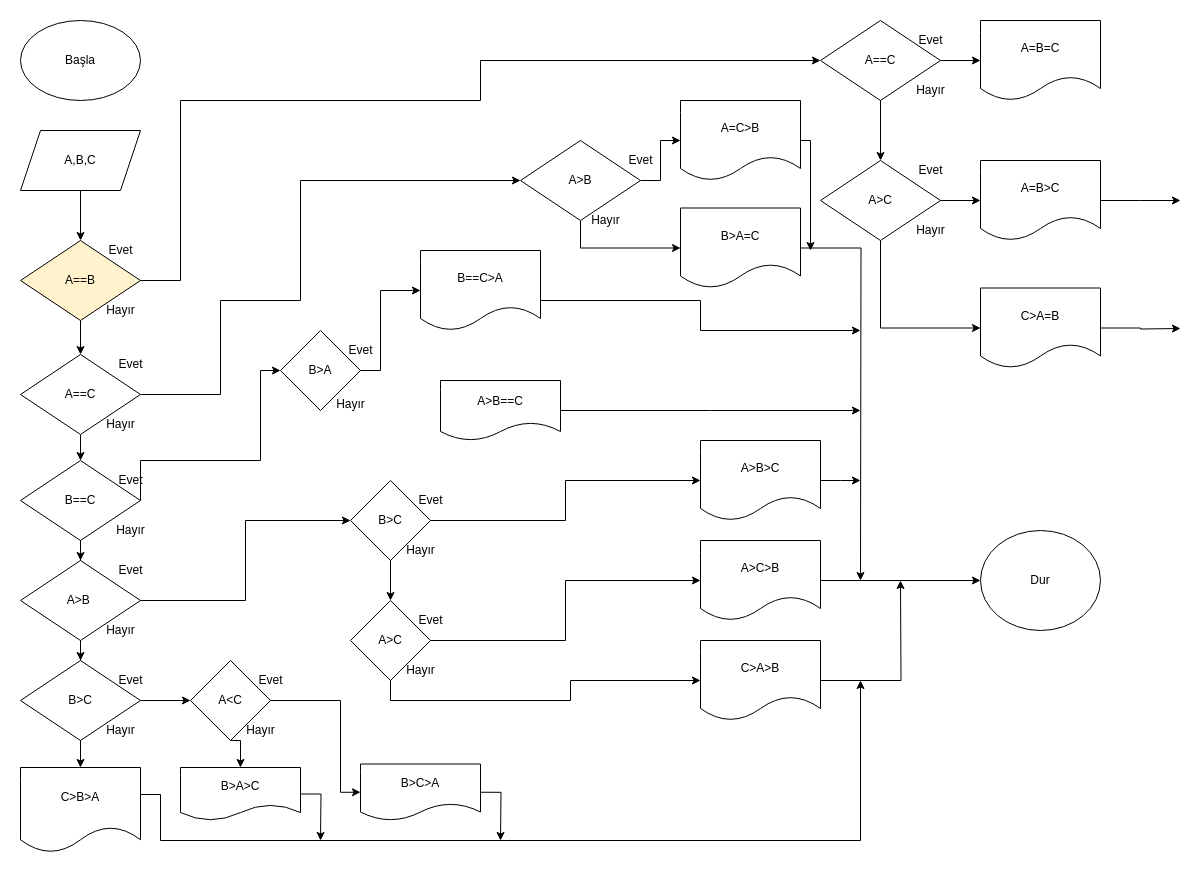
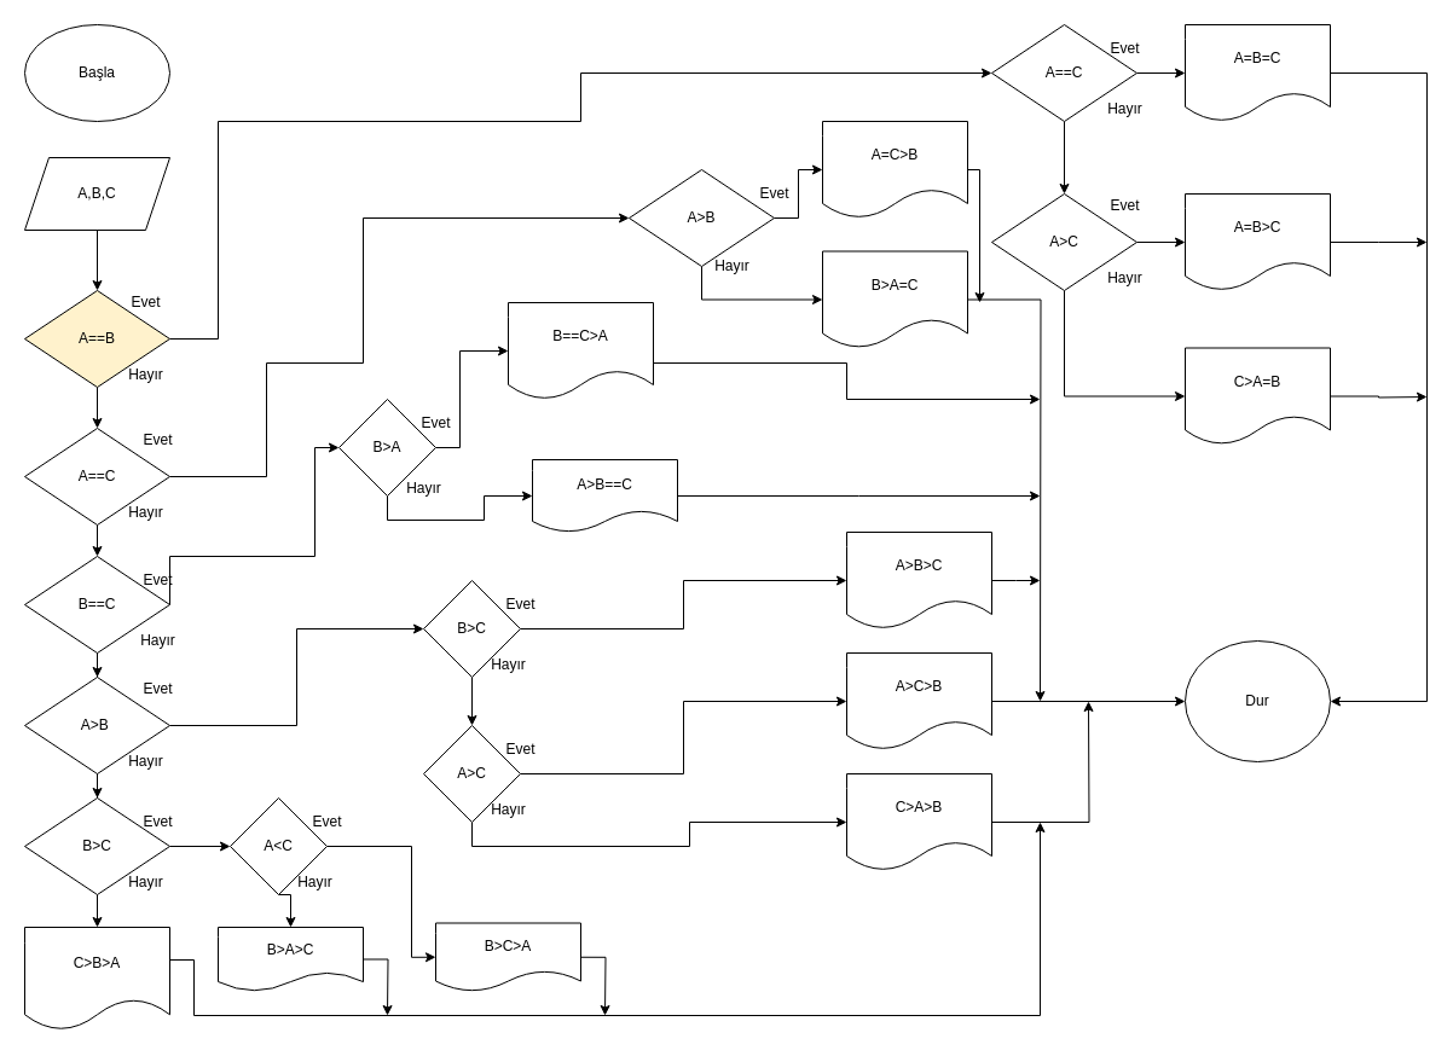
  <mxCell id="0" />
  <mxCell id="1" parent="0" />
  <mxCell id="2" value="Başla" style="ellipse;whiteSpace=wrap;html=1;" parent="1" vertex="1"><mxGeometry width="120" height="80" as="geometry" x="20" y="20" /></mxCell>
  <mxCell id="3" style="edgeStyle=orthogonalEdgeStyle;rounded=0;orthogonalLoop=1;jettySize=auto;html=1;exitX=1;exitY=0.5;exitDx=0;exitDy=0;entryX=0;entryY=0.5;entryDx=0;entryDy=0;" parent="1" source="5" target="8" edge="1"><mxGeometry relative="1" as="geometry"><Array as="points"><mxPoint x="180" y="280" /><mxPoint x="180" y="100" /><mxPoint x="480" y="100" /><mxPoint x="480" y="60" /></Array></mxGeometry></mxCell>
  <mxCell id="4" style="edgeStyle=orthogonalEdgeStyle;rounded=0;orthogonalLoop=1;jettySize=auto;html=1;exitX=0.5;exitY=1;exitDx=0;exitDy=0;entryX=0.5;entryY=0;entryDx=0;entryDy=0;" edge="1" parent="1" source="5" target="26"><mxGeometry relative="1" as="geometry" /></mxCell>
  <mxCell id="5" value="A==B" style="rhombus;whiteSpace=wrap;html=1;fillColor=#fff2cc;" parent="1" vertex="1"><mxGeometry y="240" width="120" height="80" as="geometry" x="20" /></mxCell>
  <mxCell id="6" value="" style="edgeStyle=orthogonalEdgeStyle;rounded=0;orthogonalLoop=1;jettySize=auto;html=1;" parent="1" source="8" target="10" edge="1"><mxGeometry relative="1" as="geometry" /></mxCell>
  <mxCell id="7" value="" style="edgeStyle=orthogonalEdgeStyle;rounded=0;orthogonalLoop=1;jettySize=auto;html=1;" parent="1" source="8" target="17" edge="1"><mxGeometry relative="1" as="geometry" /></mxCell>
  <mxCell id="8" value="A==C" style="rhombus;whiteSpace=wrap;html=1;" parent="1" vertex="1"><mxGeometry x="820" width="120" height="80" as="geometry" y="20" /></mxCell>
+ <mxCell id="9" style="edgeStyle=orthogonalEdgeStyle;rounded=0;orthogonalLoop=1;jettySize=auto;html=1;exitX=1;exitY=0.5;exitDx=0;exitDy=0;entryX=1;entryY=0.5;entryDx=0;entryDy=0;" edge="1" parent="1" source="10" target="91"><mxGeometry relative="1" as="geometry"><Array as="points"><mxPoint x="1180" y="60" /><mxPoint x="1180" y="580" /></Array></mxGeometry></mxCell>
  <mxCell id="10" value="A=B=C" style="shape=document;whiteSpace=wrap;html=1;boundedLbl=1;" parent="1" vertex="1"><mxGeometry x="980" width="120" height="80" as="geometry" y="20" /></mxCell>
  <mxCell id="11" value="Evet" style="text;html=1;align=center;verticalAlign=middle;resizable=0;points=[];autosize=1;strokeColor=none;fillColor=none;" parent="1" vertex="1"><mxGeometry x="100" y="240" width="40" height="20" as="geometry" /></mxCell>
  <mxCell id="12" value="Evet" style="text;html=1;align=center;verticalAlign=middle;resizable=0;points=[];autosize=1;strokeColor=none;fillColor=none;" parent="1" vertex="1"><mxGeometry x="910" y="30" width="40" height="20" as="geometry" /></mxCell>
  <mxCell id="13" value="Hayır" style="text;html=1;align=center;verticalAlign=middle;resizable=0;points=[];autosize=1;strokeColor=none;fillColor=none;" parent="1" vertex="1"><mxGeometry x="910" y="220" width="40" height="20" as="geometry" /></mxCell>
  <mxCell id="14" value="Hayır" style="text;html=1;align=center;verticalAlign=middle;resizable=0;points=[];autosize=1;strokeColor=none;fillColor=none;" parent="1" vertex="1"><mxGeometry x="100" y="300" width="40" height="20" as="geometry" /></mxCell>
  <mxCell id="15" value="" style="edgeStyle=orthogonalEdgeStyle;rounded=0;orthogonalLoop=1;jettySize=auto;html=1;" parent="1" source="17" target="21" edge="1"><mxGeometry relative="1" as="geometry" /></mxCell>
  <mxCell id="16" style="edgeStyle=orthogonalEdgeStyle;rounded=0;orthogonalLoop=1;jettySize=auto;html=1;exitX=0.5;exitY=1;exitDx=0;exitDy=0;entryX=0;entryY=0.5;entryDx=0;entryDy=0;" parent="1" source="17" target="23" edge="1"><mxGeometry relative="1" as="geometry" /></mxCell>
  <mxCell id="17" value="A&amp;gt;C" style="rhombus;whiteSpace=wrap;html=1;" parent="1" vertex="1"><mxGeometry x="820" y="160" width="120" height="80" as="geometry" /></mxCell>
  <mxCell id="18" value="Evet" style="text;html=1;align=center;verticalAlign=middle;resizable=0;points=[];autosize=1;strokeColor=none;fillColor=none;" parent="1" vertex="1"><mxGeometry x="910" y="160" width="40" height="20" as="geometry" /></mxCell>
  <mxCell id="19" value="Hayır" style="text;html=1;align=center;verticalAlign=middle;resizable=0;points=[];autosize=1;strokeColor=none;fillColor=none;" parent="1" vertex="1"><mxGeometry x="910" y="80" width="40" height="20" as="geometry" /></mxCell>
  <mxCell id="20" style="edgeStyle=orthogonalEdgeStyle;rounded=0;orthogonalLoop=1;jettySize=auto;html=1;exitX=1;exitY=0.5;exitDx=0;exitDy=0;" edge="1" parent="1" source="21"><mxGeometry relative="1" as="geometry"><mxPoint x="1180" y="200" as="targetPoint" /></mxGeometry></mxCell>
  <mxCell id="21" value="A=B&amp;gt;C" style="shape=document;whiteSpace=wrap;html=1;boundedLbl=1;" parent="1" vertex="1"><mxGeometry x="980" y="160" width="120" height="80" as="geometry" /></mxCell>
  <mxCell id="22" style="edgeStyle=orthogonalEdgeStyle;rounded=0;orthogonalLoop=1;jettySize=auto;html=1;exitX=1;exitY=0.5;exitDx=0;exitDy=0;" edge="1" parent="1" source="23"><mxGeometry relative="1" as="geometry"><mxPoint x="1180" y="328" as="targetPoint" /></mxGeometry></mxCell>
  <mxCell id="23" value="C&amp;gt;A=B" style="shape=document;whiteSpace=wrap;html=1;boundedLbl=1;" parent="1" vertex="1"><mxGeometry x="980" y="287.5" width="120" height="80" as="geometry" /></mxCell>
  <mxCell id="24" value="" style="edgeStyle=orthogonalEdgeStyle;rounded=0;orthogonalLoop=1;jettySize=auto;html=1;" edge="1" parent="1" source="26" target="40"><mxGeometry relative="1" as="geometry" /></mxCell>
  <mxCell id="25" style="edgeStyle=orthogonalEdgeStyle;rounded=0;orthogonalLoop=1;jettySize=auto;html=1;exitX=1;exitY=0.5;exitDx=0;exitDy=0;entryX=0;entryY=0.5;entryDx=0;entryDy=0;" edge="1" parent="1" source="26" target="31"><mxGeometry relative="1" as="geometry"><Array as="points"><mxPoint x="220" y="394" /><mxPoint x="220" y="300" /><mxPoint x="300" y="300" /><mxPoint x="300" y="180" /></Array></mxGeometry></mxCell>
  <mxCell id="26" value="A==C" style="rhombus;whiteSpace=wrap;html=1;" vertex="1" parent="1"><mxGeometry y="354" width="120" height="80" as="geometry" x="20" /></mxCell>
  <mxCell id="27" value="Evet" style="text;html=1;align=center;verticalAlign=middle;resizable=0;points=[];autosize=1;strokeColor=none;fillColor=none;" vertex="1" parent="1"><mxGeometry x="110" y="354" width="40" height="20" as="geometry" /></mxCell>
  <mxCell id="28" value="Hayır" style="text;html=1;align=center;verticalAlign=middle;resizable=0;points=[];autosize=1;strokeColor=none;fillColor=none;" vertex="1" parent="1"><mxGeometry x="100" y="414" width="40" height="20" as="geometry" /></mxCell>
  <mxCell id="29" value="" style="edgeStyle=orthogonalEdgeStyle;rounded=0;orthogonalLoop=1;jettySize=auto;html=1;" edge="1" parent="1" source="31" target="33"><mxGeometry relative="1" as="geometry" /></mxCell>
  <mxCell id="30" style="edgeStyle=orthogonalEdgeStyle;rounded=0;orthogonalLoop=1;jettySize=auto;html=1;exitX=0.5;exitY=1;exitDx=0;exitDy=0;entryX=0;entryY=0.5;entryDx=0;entryDy=0;" edge="1" parent="1" source="31" target="37"><mxGeometry relative="1" as="geometry" /></mxCell>
  <mxCell id="31" value="A&amp;gt;B" style="rhombus;whiteSpace=wrap;html=1;" vertex="1" parent="1"><mxGeometry x="520" y="140" width="120" height="80" as="geometry" /></mxCell>
  <mxCell id="32" style="edgeStyle=orthogonalEdgeStyle;rounded=0;orthogonalLoop=1;jettySize=auto;html=1;exitX=1;exitY=0.5;exitDx=0;exitDy=0;" edge="1" parent="1" source="33"><mxGeometry relative="1" as="geometry"><mxPoint x="810" y="250" as="targetPoint" /><Array as="points"><mxPoint x="810" y="140" /></Array></mxGeometry></mxCell>
  <mxCell id="33" value="A=C&amp;gt;B" style="shape=document;whiteSpace=wrap;html=1;boundedLbl=1;" vertex="1" parent="1"><mxGeometry x="680" y="100" width="120" height="80" as="geometry" /></mxCell>
  <mxCell id="34" value="Evet" style="text;html=1;align=center;verticalAlign=middle;resizable=0;points=[];autosize=1;strokeColor=none;fillColor=none;" vertex="1" parent="1"><mxGeometry x="620" y="150" width="40" height="20" as="geometry" /></mxCell>
  <mxCell id="35" value="Hayır" style="text;html=1;align=center;verticalAlign=middle;resizable=0;points=[];autosize=1;strokeColor=none;fillColor=none;" vertex="1" parent="1"><mxGeometry x="585" y="210" width="40" height="20" as="geometry" /></mxCell>
  <mxCell id="36" style="edgeStyle=orthogonalEdgeStyle;rounded=0;orthogonalLoop=1;jettySize=auto;html=1;exitX=1;exitY=0.5;exitDx=0;exitDy=0;" edge="1" parent="1" source="37"><mxGeometry relative="1" as="geometry"><mxPoint x="860" y="580" as="targetPoint" /></mxGeometry></mxCell>
  <mxCell id="37" value="B&amp;gt;A=C" style="shape=document;whiteSpace=wrap;html=1;boundedLbl=1;" vertex="1" parent="1"><mxGeometry x="680" y="207.5" width="120" height="80" as="geometry" /></mxCell>
  <mxCell id="38" value="" style="edgeStyle=orthogonalEdgeStyle;rounded=0;orthogonalLoop=1;jettySize=auto;html=1;" edge="1" parent="1" source="40" target="54"><mxGeometry relative="1" as="geometry" /></mxCell>
  <mxCell id="39" style="edgeStyle=orthogonalEdgeStyle;rounded=0;orthogonalLoop=1;jettySize=auto;html=1;exitX=1;exitY=0.5;exitDx=0;exitDy=0;entryX=0;entryY=0.5;entryDx=0;entryDy=0;" edge="1" parent="1" source="40" target="45"><mxGeometry relative="1" as="geometry"><Array as="points"><mxPoint x="140" y="460" /><mxPoint x="260" y="460" /><mxPoint x="260" y="370" /></Array></mxGeometry></mxCell>
  <mxCell id="40" value="B==C" style="rhombus;whiteSpace=wrap;html=1;" vertex="1" parent="1"><mxGeometry y="460" width="120" height="80" as="geometry" x="20" /></mxCell>
  <mxCell id="41" value="Evet" style="text;html=1;align=center;verticalAlign=middle;resizable=0;points=[];autosize=1;strokeColor=none;fillColor=none;" vertex="1" parent="1"><mxGeometry x="110" y="470" width="40" height="20" as="geometry" /></mxCell>
  <mxCell id="42" value="Hayır" style="text;html=1;align=center;verticalAlign=middle;resizable=0;points=[];autosize=1;strokeColor=none;fillColor=none;" vertex="1" parent="1"><mxGeometry x="110" y="520" width="40" height="20" as="geometry" /></mxCell>
  <mxCell id="43" value="" style="edgeStyle=orthogonalEdgeStyle;rounded=0;orthogonalLoop=1;jettySize=auto;html=1;" edge="1" parent="1" source="45" target="47"><mxGeometry relative="1" as="geometry"><Array as="points"><mxPoint x="380" y="370" /><mxPoint x="380" y="290" /></Array></mxGeometry></mxCell>
+ <mxCell id="44" style="edgeStyle=orthogonalEdgeStyle;rounded=0;orthogonalLoop=1;jettySize=auto;html=1;exitX=0.5;exitY=1;exitDx=0;exitDy=0;entryX=0;entryY=0.5;entryDx=0;entryDy=0;" edge="1" parent="1" source="45" target="51"><mxGeometry relative="1" as="geometry" /></mxCell>
  <mxCell id="45" value="B&amp;gt;A" style="rhombus;whiteSpace=wrap;html=1;" vertex="1" parent="1"><mxGeometry x="280" y="330" width="80" height="80" as="geometry" /></mxCell>
  <mxCell id="46" style="edgeStyle=orthogonalEdgeStyle;rounded=0;orthogonalLoop=1;jettySize=auto;html=1;exitX=1;exitY=0.5;exitDx=0;exitDy=0;" edge="1" parent="1" source="47"><mxGeometry relative="1" as="geometry"><mxPoint x="860" y="330" as="targetPoint" /><Array as="points"><mxPoint x="540" y="300" /><mxPoint x="700" y="300" /><mxPoint x="700" y="330" /></Array></mxGeometry></mxCell>
  <mxCell id="47" value="B==C&amp;gt;A" style="shape=document;whiteSpace=wrap;html=1;boundedLbl=1;" vertex="1" parent="1"><mxGeometry x="420" y="250" width="120" height="80" as="geometry" /></mxCell>
  <mxCell id="48" value="Evet" style="text;html=1;align=center;verticalAlign=middle;resizable=0;points=[];autosize=1;strokeColor=none;fillColor=none;" vertex="1" parent="1"><mxGeometry x="340" y="340" width="40" height="20" as="geometry" /></mxCell>
  <mxCell id="49" value="Hayır" style="text;html=1;align=center;verticalAlign=middle;resizable=0;points=[];autosize=1;strokeColor=none;fillColor=none;" vertex="1" parent="1"><mxGeometry x="330" y="394" width="40" height="20" as="geometry" /></mxCell>
  <mxCell id="50" style="edgeStyle=orthogonalEdgeStyle;rounded=0;orthogonalLoop=1;jettySize=auto;html=1;exitX=1;exitY=0.5;exitDx=0;exitDy=0;" edge="1" parent="1" source="51"><mxGeometry relative="1" as="geometry"><mxPoint x="860" y="410" as="targetPoint" /></mxGeometry></mxCell>
  <mxCell id="51" value="A&amp;gt;B==C" style="shape=document;whiteSpace=wrap;html=1;boundedLbl=1;" vertex="1" parent="1"><mxGeometry x="440" y="380" width="120" height="60" as="geometry" /></mxCell>
  <mxCell id="52" value="" style="edgeStyle=orthogonalEdgeStyle;rounded=0;orthogonalLoop=1;jettySize=auto;html=1;" edge="1" parent="1" source="54" target="59"><mxGeometry relative="1" as="geometry" /></mxCell>
  <mxCell id="53" value="" style="edgeStyle=orthogonalEdgeStyle;rounded=0;orthogonalLoop=1;jettySize=auto;html=1;" edge="1" parent="1" source="54" target="75"><mxGeometry relative="1" as="geometry" /></mxCell>
  <mxCell id="54" value="A&amp;gt;B&amp;nbsp;" style="rhombus;whiteSpace=wrap;html=1;" vertex="1" parent="1"><mxGeometry y="560" width="120" height="80" as="geometry" x="20" /></mxCell>
  <mxCell id="55" value="Evet" style="text;html=1;align=center;verticalAlign=middle;resizable=0;points=[];autosize=1;strokeColor=none;fillColor=none;" vertex="1" parent="1"><mxGeometry x="110" y="560" width="40" height="20" as="geometry" /></mxCell>
  <mxCell id="56" value="Hayır" style="text;html=1;align=center;verticalAlign=middle;resizable=0;points=[];autosize=1;strokeColor=none;fillColor=none;" vertex="1" parent="1"><mxGeometry x="100" y="620" width="40" height="20" as="geometry" /></mxCell>
  <mxCell id="57" style="edgeStyle=orthogonalEdgeStyle;rounded=0;orthogonalLoop=1;jettySize=auto;html=1;exitX=1;exitY=0.5;exitDx=0;exitDy=0;entryX=0;entryY=0.5;entryDx=0;entryDy=0;" edge="1" parent="1" source="59" target="61"><mxGeometry relative="1" as="geometry" /></mxCell>
  <mxCell id="58" value="" style="edgeStyle=orthogonalEdgeStyle;rounded=0;orthogonalLoop=1;jettySize=auto;html=1;" edge="1" parent="1" source="59" target="66"><mxGeometry relative="1" as="geometry" /></mxCell>
  <mxCell id="59" value="B&amp;gt;C" style="rhombus;whiteSpace=wrap;html=1;" vertex="1" parent="1"><mxGeometry x="350" y="480" width="80" height="80" as="geometry" /></mxCell>
  <mxCell id="60" style="edgeStyle=orthogonalEdgeStyle;rounded=0;orthogonalLoop=1;jettySize=auto;html=1;exitX=1;exitY=0.5;exitDx=0;exitDy=0;" edge="1" parent="1" source="61"><mxGeometry relative="1" as="geometry"><mxPoint x="860" y="480" as="targetPoint" /></mxGeometry></mxCell>
  <mxCell id="61" value="A&amp;gt;B&amp;gt;C" style="shape=document;whiteSpace=wrap;html=1;boundedLbl=1;" vertex="1" parent="1"><mxGeometry x="700" y="440" width="120" height="80" as="geometry" /></mxCell>
  <mxCell id="62" value="Evet" style="text;html=1;align=center;verticalAlign=middle;resizable=0;points=[];autosize=1;strokeColor=none;fillColor=none;" vertex="1" parent="1"><mxGeometry x="410" y="490" width="40" height="20" as="geometry" /></mxCell>
  <mxCell id="63" value="Hayır" style="text;html=1;align=center;verticalAlign=middle;resizable=0;points=[];autosize=1;strokeColor=none;fillColor=none;" vertex="1" parent="1"><mxGeometry x="400" y="540" width="40" height="20" as="geometry" /></mxCell>
  <mxCell id="64" value="" style="edgeStyle=orthogonalEdgeStyle;rounded=0;orthogonalLoop=1;jettySize=auto;html=1;" edge="1" parent="1" source="66" target="68"><mxGeometry relative="1" as="geometry" /></mxCell>
  <mxCell id="65" style="edgeStyle=orthogonalEdgeStyle;rounded=0;orthogonalLoop=1;jettySize=auto;html=1;exitX=0.5;exitY=1;exitDx=0;exitDy=0;entryX=0;entryY=0.5;entryDx=0;entryDy=0;" edge="1" parent="1" source="66" target="72"><mxGeometry relative="1" as="geometry"><Array as="points"><mxPoint x="390" y="700" /><mxPoint x="570" y="700" /><mxPoint x="570" y="680" /></Array></mxGeometry></mxCell>
  <mxCell id="66" value="A&amp;gt;C" style="rhombus;whiteSpace=wrap;html=1;" vertex="1" parent="1"><mxGeometry x="350" y="600" width="80" height="80" as="geometry" /></mxCell>
  <mxCell id="67" style="edgeStyle=orthogonalEdgeStyle;rounded=0;orthogonalLoop=1;jettySize=auto;html=1;exitX=1;exitY=0.5;exitDx=0;exitDy=0;entryX=0;entryY=0.5;entryDx=0;entryDy=0;" edge="1" parent="1" source="68" target="91"><mxGeometry relative="1" as="geometry" /></mxCell>
  <mxCell id="68" value="A&amp;gt;C&amp;gt;B" style="shape=document;whiteSpace=wrap;html=1;boundedLbl=1;" vertex="1" parent="1"><mxGeometry x="700" y="540" width="120" height="80" as="geometry" /></mxCell>
  <mxCell id="69" value="Evet" style="text;html=1;align=center;verticalAlign=middle;resizable=0;points=[];autosize=1;strokeColor=none;fillColor=none;" vertex="1" parent="1"><mxGeometry x="410" y="610" width="40" height="20" as="geometry" /></mxCell>
  <mxCell id="70" value="Hayır" style="text;html=1;align=center;verticalAlign=middle;resizable=0;points=[];autosize=1;strokeColor=none;fillColor=none;" vertex="1" parent="1"><mxGeometry x="400" y="660" width="40" height="20" as="geometry" /></mxCell>
  <mxCell id="71" style="edgeStyle=orthogonalEdgeStyle;rounded=0;orthogonalLoop=1;jettySize=auto;html=1;exitX=1;exitY=0.5;exitDx=0;exitDy=0;" edge="1" parent="1" source="72"><mxGeometry relative="1" as="geometry"><mxPoint x="900" y="580" as="targetPoint" /></mxGeometry></mxCell>
  <mxCell id="72" value="C&amp;gt;A&amp;gt;B" style="shape=document;whiteSpace=wrap;html=1;boundedLbl=1;" vertex="1" parent="1"><mxGeometry x="700" y="640" width="120" height="80" as="geometry" /></mxCell>
  <mxCell id="73" value="" style="edgeStyle=orthogonalEdgeStyle;rounded=0;orthogonalLoop=1;jettySize=auto;html=1;" edge="1" parent="1" source="75" target="79"><mxGeometry relative="1" as="geometry" /></mxCell>
  <mxCell id="74" value="" style="edgeStyle=orthogonalEdgeStyle;rounded=0;orthogonalLoop=1;jettySize=auto;html=1;" edge="1" parent="1" source="75" target="82"><mxGeometry relative="1" as="geometry" /></mxCell>
  <mxCell id="75" value="B&amp;gt;C" style="rhombus;whiteSpace=wrap;html=1;" vertex="1" parent="1"><mxGeometry y="660" width="120" height="80" as="geometry" x="20" /></mxCell>
  <mxCell id="76" value="Evet" style="text;html=1;align=center;verticalAlign=middle;resizable=0;points=[];autosize=1;strokeColor=none;fillColor=none;" vertex="1" parent="1"><mxGeometry x="110" y="670" width="40" height="20" as="geometry" /></mxCell>
  <mxCell id="77" value="Hayır" style="text;html=1;align=center;verticalAlign=middle;resizable=0;points=[];autosize=1;strokeColor=none;fillColor=none;" vertex="1" parent="1"><mxGeometry x="100" y="720" width="40" height="20" as="geometry" /></mxCell>
  <mxCell id="78" style="edgeStyle=orthogonalEdgeStyle;rounded=0;orthogonalLoop=1;jettySize=auto;html=1;exitX=1;exitY=0.5;exitDx=0;exitDy=0;" edge="1" parent="1" source="79"><mxGeometry relative="1" as="geometry"><mxPoint x="860" y="680" as="targetPoint" /><Array as="points"><mxPoint x="160" y="794" /><mxPoint x="160" y="840" /><mxPoint x="860" y="840" /></Array></mxGeometry></mxCell>
  <mxCell id="79" value="C&amp;gt;B&amp;gt;A" style="shape=document;whiteSpace=wrap;html=1;boundedLbl=1;" vertex="1" parent="1"><mxGeometry x="20" y="767" width="120" height="85" as="geometry" /></mxCell>
  <mxCell id="80" style="edgeStyle=orthogonalEdgeStyle;rounded=0;orthogonalLoop=1;jettySize=auto;html=1;exitX=0.5;exitY=1;exitDx=0;exitDy=0;entryX=0.5;entryY=0;entryDx=0;entryDy=0;" edge="1" parent="1" source="82" target="86"><mxGeometry relative="1" as="geometry" /></mxCell>
  <mxCell id="81" style="edgeStyle=orthogonalEdgeStyle;rounded=0;orthogonalLoop=1;jettySize=auto;html=1;exitX=1;exitY=0.5;exitDx=0;exitDy=0;entryX=0;entryY=0.5;entryDx=0;entryDy=0;" edge="1" parent="1" source="82" target="88"><mxGeometry relative="1" as="geometry"><Array as="points"><mxPoint x="340" y="700" /><mxPoint x="340" y="792" /></Array></mxGeometry></mxCell>
  <mxCell id="82" value="A&amp;lt;C" style="rhombus;whiteSpace=wrap;html=1;" vertex="1" parent="1"><mxGeometry x="190" y="660" width="80" height="80" as="geometry" /></mxCell>
  <mxCell id="83" value="Evet" style="text;html=1;align=center;verticalAlign=middle;resizable=0;points=[];autosize=1;strokeColor=none;fillColor=none;" vertex="1" parent="1"><mxGeometry x="250" y="670" width="40" height="20" as="geometry" /></mxCell>
  <mxCell id="84" value="Hayır" style="text;html=1;align=center;verticalAlign=middle;resizable=0;points=[];autosize=1;strokeColor=none;fillColor=none;" vertex="1" parent="1"><mxGeometry x="240" y="720" width="40" height="20" as="geometry" /></mxCell>
  <mxCell id="85" style="edgeStyle=orthogonalEdgeStyle;rounded=0;orthogonalLoop=1;jettySize=auto;html=1;exitX=1;exitY=0.5;exitDx=0;exitDy=0;" edge="1" parent="1" source="86"><mxGeometry relative="1" as="geometry"><mxPoint x="320" y="840" as="targetPoint" /></mxGeometry></mxCell>
  <mxCell id="86" value="B&amp;gt;A&amp;gt;C" style="shape=document;whiteSpace=wrap;html=1;boundedLbl=1;" vertex="1" parent="1"><mxGeometry x="180" y="767" width="120" height="53" as="geometry" /></mxCell>
  <mxCell id="87" style="edgeStyle=orthogonalEdgeStyle;rounded=0;orthogonalLoop=1;jettySize=auto;html=1;exitX=1;exitY=0.5;exitDx=0;exitDy=0;" edge="1" parent="1" source="88"><mxGeometry relative="1" as="geometry"><mxPoint x="500" y="840" as="targetPoint" /></mxGeometry></mxCell>
  <mxCell id="88" value="B&amp;gt;C&amp;gt;A" style="shape=document;whiteSpace=wrap;html=1;boundedLbl=1;" vertex="1" parent="1"><mxGeometry x="360" y="763.5" width="120" height="56.5" as="geometry" /></mxCell>
  <mxCell id="89" style="edgeStyle=orthogonalEdgeStyle;rounded=0;orthogonalLoop=1;jettySize=auto;html=1;exitX=0.5;exitY=1;exitDx=0;exitDy=0;entryX=0.5;entryY=0;entryDx=0;entryDy=0;" edge="1" parent="1" source="90" target="5"><mxGeometry relative="1" as="geometry" /></mxCell>
  <mxCell id="90" value="A,B,C" style="shape=parallelogram;perimeter=parallelogramPerimeter;whiteSpace=wrap;html=1;fixedSize=1;" vertex="1" parent="1"><mxGeometry y="130" width="120" height="60" as="geometry" x="20" /></mxCell>
  <mxCell id="91" value="Dur" style="ellipse;whiteSpace=wrap;html=1;" vertex="1" parent="1"><mxGeometry x="980" y="530" width="120" height="100" as="geometry" /></mxCell>
